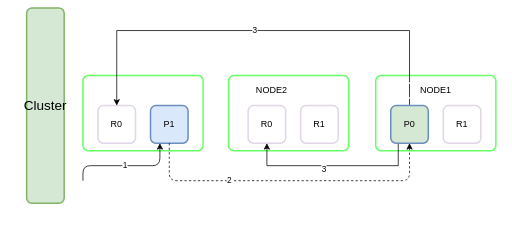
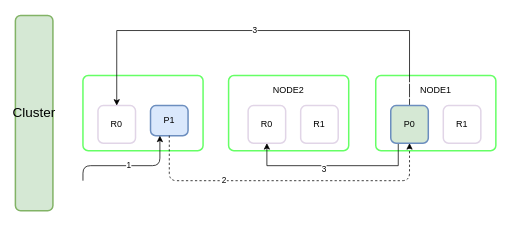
  <mxCell id="0" />
  <mxCell id="1" parent="0" />
- <mxCell id="2" value="&lt;font style=&quot;font-size: 18px&quot;&gt;Cluster&lt;/font&gt;" style="rounded=1;whiteSpace=wrap;html=1;absoluteArcSize=1;arcSize=14;strokeWidth=2;fillColor=#d5e8d4;strokeColor=#82b366;" vertex="1" parent="1"><mxGeometry x="35" y="10" width="50" height="260" as="geometry" /></mxCell>
+ <mxCell id="2" value="&lt;font style=&quot;font-size: 18px&quot;&gt;Cluster&lt;/font&gt;" style="rounded=1;whiteSpace=wrap;html=1;absoluteArcSize=1;arcSize=14;strokeWidth=2;fillColor=#d5e8d4;strokeColor=#82b366;" vertex="1" parent="1"><mxGeometry x="20" y="20" width="50" height="260" as="geometry" /></mxCell>
  <mxCell id="3" value="" style="rounded=1;whiteSpace=wrap;html=1;absoluteArcSize=1;arcSize=14;strokeWidth=2;strokeColor=#66FF66;" vertex="1" parent="1"><mxGeometry x="110" y="100" width="160" height="100" as="geometry" /></mxCell>
  <mxCell id="4" value="R0" style="rounded=1;whiteSpace=wrap;html=1;absoluteArcSize=1;arcSize=14;strokeWidth=2;strokeColor=#E1D5E7;" vertex="1" parent="1"><mxGeometry x="130" y="140" width="50" height="50" as="geometry" /></mxCell>
  <mxCell id="5" value="" style="rounded=1;whiteSpace=wrap;html=1;absoluteArcSize=1;arcSize=14;strokeWidth=2;strokeColor=#66FF66;" vertex="1" parent="1"><mxGeometry x="304" y="100" width="160" height="100" as="geometry" /></mxCell>
  <mxCell id="6" value="" style="rounded=1;whiteSpace=wrap;html=1;absoluteArcSize=1;arcSize=14;strokeWidth=2;strokeColor=#66FF66;" vertex="1" parent="1"><mxGeometry x="500" y="100" width="160" height="100" as="geometry" /></mxCell>
- <mxCell id="7" value="P1" style="rounded=1;whiteSpace=wrap;html=1;absoluteArcSize=1;arcSize=14;strokeWidth=2;strokeColor=#6c8ebf;fillColor=#dae8fc;" vertex="1" parent="1"><mxGeometry x="200" y="140" width="50" height="50" as="geometry" /></mxCell>
+ <mxCell id="7" value="P1" style="rounded=1;whiteSpace=wrap;html=1;absoluteArcSize=1;arcSize=14;strokeWidth=2;strokeColor=#6c8ebf;fillColor=#dae8fc;" vertex="1" parent="1"><mxGeometry x="200" y="140" width="50" height="40" as="geometry" /></mxCell>
  <mxCell id="8" value="R0" style="rounded=1;whiteSpace=wrap;html=1;absoluteArcSize=1;arcSize=14;strokeWidth=2;strokeColor=#E1D5E7;" vertex="1" parent="1"><mxGeometry x="330" y="140" width="50" height="50" as="geometry" /></mxCell>
  <mxCell id="9" value="R1" style="rounded=1;whiteSpace=wrap;html=1;absoluteArcSize=1;arcSize=14;strokeWidth=2;strokeColor=#E1D5E7;" vertex="1" parent="1"><mxGeometry x="400" y="140" width="50" height="50" as="geometry" /></mxCell>
  <mxCell id="10" value="" style="edgeStyle=orthogonalEdgeStyle;rounded=0;orthogonalLoop=1;jettySize=auto;html=1;" edge="1" parent="1" source="14" target="4"><mxGeometry relative="1" as="geometry"><Array as="points"><mxPoint x="545" y="40" /><mxPoint x="155" y="40" /></Array></mxGeometry></mxCell>
  <mxCell id="11" value="3" style="edgeLabel;html=1;align=center;verticalAlign=middle;resizable=0;points=[];" vertex="1" connectable="0" parent="10"><mxGeometry x="0.039" y="-1" relative="1" as="geometry"><mxPoint as="offset" /></mxGeometry></mxCell>
  <mxCell id="12" value="" style="edgeStyle=orthogonalEdgeStyle;rounded=0;orthogonalLoop=1;jettySize=auto;html=1;entryX=0.5;entryY=1;entryDx=0;entryDy=0;" edge="1" parent="1" source="14" target="8"><mxGeometry relative="1" as="geometry"><Array as="points"><mxPoint x="530" y="220" /><mxPoint x="355" y="220" /></Array></mxGeometry></mxCell>
  <mxCell id="13" value="3" style="edgeLabel;html=1;align=center;verticalAlign=middle;resizable=0;points=[];" vertex="1" connectable="0" parent="12"><mxGeometry x="0.103" y="4" relative="1" as="geometry"><mxPoint as="offset" /></mxGeometry></mxCell>
  <mxCell id="14" value="P0" style="rounded=1;whiteSpace=wrap;html=1;absoluteArcSize=1;arcSize=14;strokeWidth=2;strokeColor=#6c8ebf;fillColor=#d5e8d4;" vertex="1" parent="1"><mxGeometry x="520" y="140" width="50" height="50" as="geometry" /></mxCell>
  <mxCell id="15" value="R1" style="rounded=1;whiteSpace=wrap;html=1;absoluteArcSize=1;arcSize=14;strokeWidth=2;strokeColor=#E1D5E7;" vertex="1" parent="1"><mxGeometry x="590" y="140" width="50" height="50" as="geometry" /></mxCell>
- <mxCell id="16" value="NODE2" style="rounded=1;whiteSpace=wrap;html=1;absoluteArcSize=1;arcSize=14;strokeWidth=2;strokeColor=#FFFFFF;fillColor=none;" vertex="1" parent="1"><mxGeometry x="318.5" y="110" width="85" height="20" as="geometry" /></mxCell>
+ <mxCell id="16" value="NODE2" style="rounded=1;whiteSpace=wrap;html=1;absoluteArcSize=1;arcSize=14;strokeWidth=2;strokeColor=#FFFFFF;fillColor=none;" vertex="1" parent="1"><mxGeometry x="318.5" y="110" width="130" height="20" as="geometry" /></mxCell>
  <mxCell id="17" value="NODE1" style="rounded=1;whiteSpace=wrap;html=1;absoluteArcSize=1;arcSize=14;strokeWidth=2;strokeColor=#FFFFFF;fillColor=none;" vertex="1" parent="1"><mxGeometry x="515" y="110" width="130" height="20" as="geometry" /></mxCell>
  <mxCell id="18" value="1" style="edgeStyle=elbowEdgeStyle;elbow=vertical;endArrow=classic;html=1;entryX=0.25;entryY=1;entryDx=0;entryDy=0;" edge="1" parent="1" target="7"><mxGeometry width="50" height="50" relative="1" as="geometry"><mxPoint x="110" y="240" as="sourcePoint" /><mxPoint x="230" y="220" as="targetPoint" /><Array as="points"><mxPoint x="210" y="220" /></Array></mxGeometry></mxCell>
  <mxCell id="19" value="" style="edgeStyle=elbowEdgeStyle;elbow=vertical;endArrow=classic;html=1;entryX=0.5;entryY=1;entryDx=0;entryDy=0;dashed=1;" edge="1" parent="1" source="7" target="14"><mxGeometry width="50" height="50" relative="1" as="geometry"><mxPoint x="254" y="230" as="sourcePoint" /><mxPoint x="550" y="200" as="targetPoint" /><Array as="points"><mxPoint x="370" y="240" /><mxPoint x="510" y="250" /></Array></mxGeometry></mxCell>
  <mxCell id="20" value="2" style="edgeLabel;html=1;align=center;verticalAlign=middle;resizable=0;points=[];" vertex="1" connectable="0" parent="19"><mxGeometry x="-0.386" y="1" relative="1" as="geometry"><mxPoint as="offset" /></mxGeometry></mxCell>
